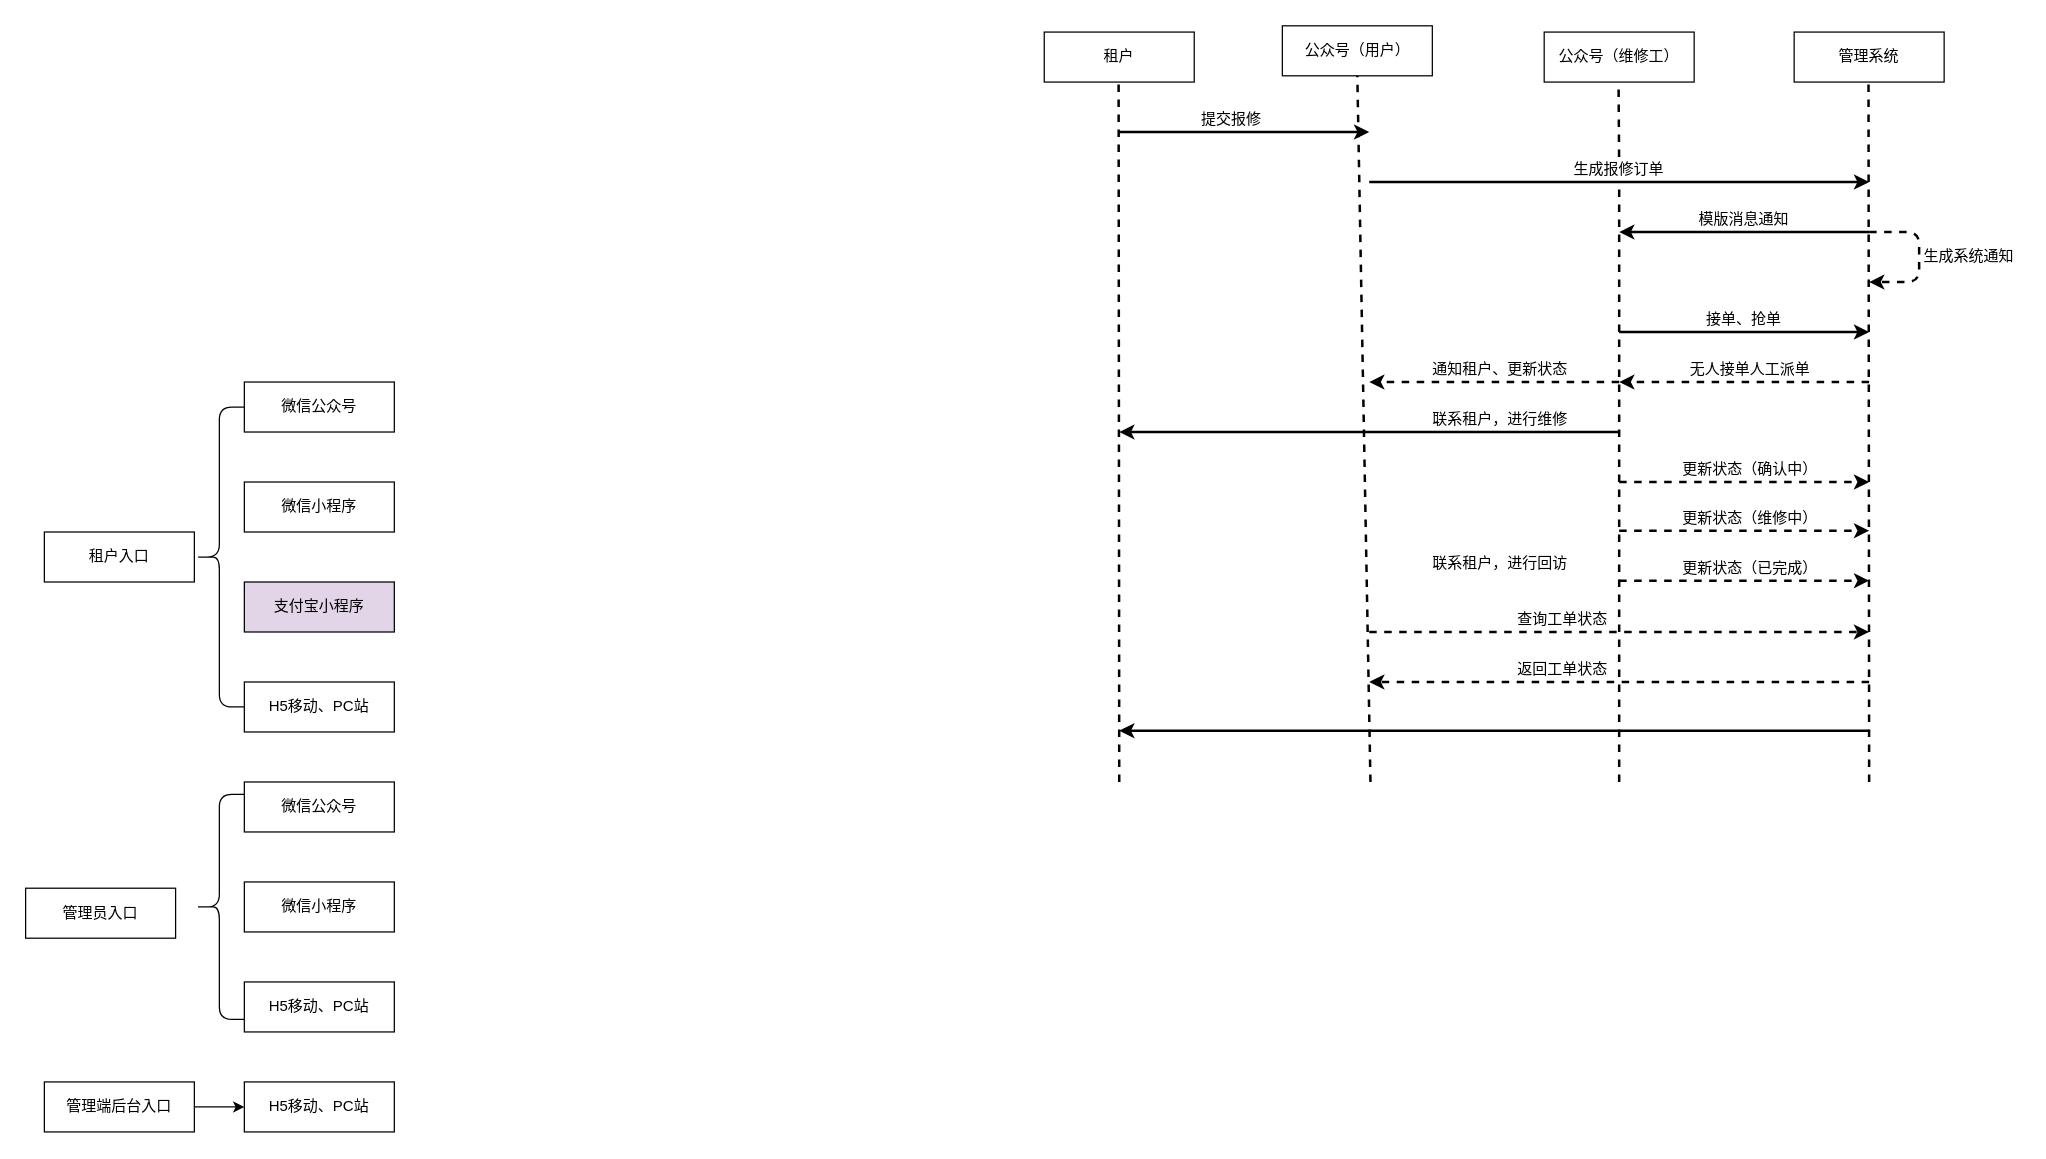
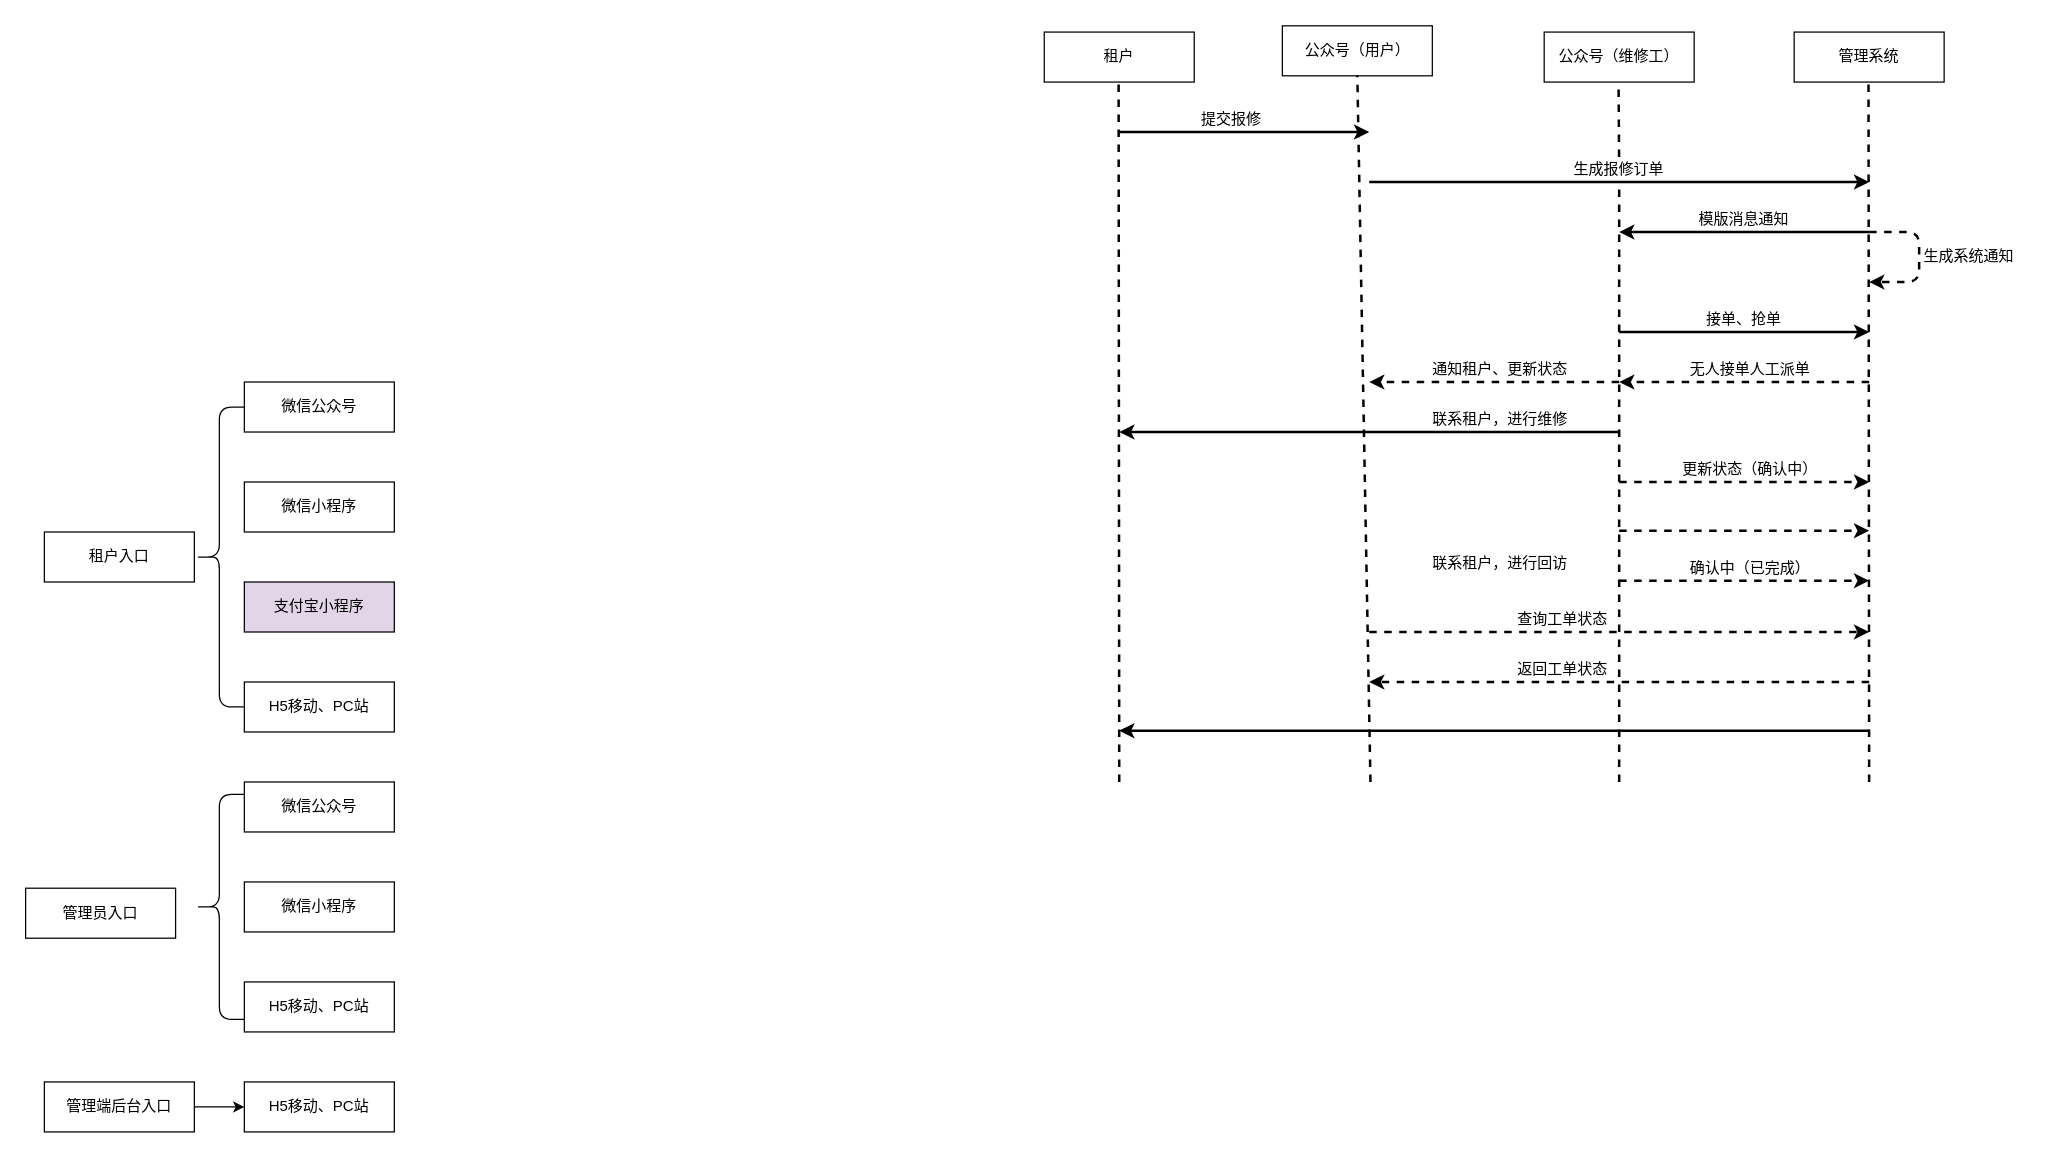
  <mxCell id="0" />
  <mxCell id="1" parent="0" />
  <mxCell id="2" value="管理员入口" style="rounded=0;whiteSpace=wrap;html=1;" parent="1" vertex="1"><mxGeometry x="20" y="710" width="120" height="40" as="geometry" /></mxCell>
  <mxCell id="3" value="租户入口" style="rounded=0;whiteSpace=wrap;html=1;" parent="1" vertex="1"><mxGeometry x="35" y="425" width="120" height="40" as="geometry" /></mxCell>
  <mxCell id="4" style="edgeStyle=orthogonalEdgeStyle;rounded=0;orthogonalLoop=1;jettySize=auto;html=1;exitX=1;exitY=0.5;exitDx=0;exitDy=0;entryX=0;entryY=0.5;entryDx=0;entryDy=0;" parent="1" source="5" target="15" edge="1"><mxGeometry relative="1" as="geometry" /></mxCell>
  <mxCell id="5" value="管理端后台入口" style="rounded=0;whiteSpace=wrap;html=1;" parent="1" vertex="1"><mxGeometry x="35" y="865" width="120" height="40" as="geometry" /></mxCell>
  <mxCell id="6" value="微信公众号" style="rounded=0;whiteSpace=wrap;html=1;" parent="1" vertex="1"><mxGeometry x="195" y="305" width="120" height="40" as="geometry" /></mxCell>
  <mxCell id="7" value="微信小程序" style="rounded=0;whiteSpace=wrap;html=1;" parent="1" vertex="1"><mxGeometry x="195" y="385" width="120" height="40" as="geometry" /></mxCell>
  <mxCell id="8" value="支付宝小程序" style="rounded=0;whiteSpace=wrap;html=1;fillColor=#e1d5e7;" parent="1" vertex="1"><mxGeometry x="195" y="465" width="120" height="40" as="geometry" /></mxCell>
  <mxCell id="9" value="" style="shape=curlyBracket;whiteSpace=wrap;html=1;rounded=1;" parent="1" vertex="1"><mxGeometry x="155" y="325" width="40" height="240" as="geometry" /></mxCell>
  <mxCell id="10" value="H5移动、PC站" style="rounded=0;whiteSpace=wrap;html=1;" parent="1" vertex="1"><mxGeometry x="195" y="545" width="120" height="40" as="geometry" /></mxCell>
  <mxCell id="11" value="H5移动、PC站" style="rounded=0;whiteSpace=wrap;html=1;" parent="1" vertex="1"><mxGeometry x="195" y="785" width="120" height="40" as="geometry" /></mxCell>
  <mxCell id="12" value="微信公众号" style="rounded=0;whiteSpace=wrap;html=1;" parent="1" vertex="1"><mxGeometry x="195" y="625" width="120" height="40" as="geometry" /></mxCell>
  <mxCell id="13" value="微信小程序" style="rounded=0;whiteSpace=wrap;html=1;" parent="1" vertex="1"><mxGeometry x="195" y="705" width="120" height="40" as="geometry" /></mxCell>
  <mxCell id="14" value="" style="shape=curlyBracket;whiteSpace=wrap;html=1;rounded=1;" parent="1" vertex="1"><mxGeometry x="155" y="635" width="40" height="180" as="geometry" /></mxCell>
  <mxCell id="15" value="H5移动、PC站" style="rounded=0;whiteSpace=wrap;html=1;" parent="1" vertex="1"><mxGeometry x="195" y="865" width="120" height="40" as="geometry" /></mxCell>
  <mxCell id="16" value="公众号（用户）" style="rounded=0;whiteSpace=wrap;html=1;" vertex="1" parent="1"><mxGeometry x="1025.5" y="20" width="120" height="40" as="geometry" /></mxCell>
  <mxCell id="17" value="公众号（维修工）" style="rounded=0;whiteSpace=wrap;html=1;" vertex="1" parent="1"><mxGeometry x="1235" y="25" width="120" height="40" as="geometry" /></mxCell>
  <mxCell id="18" value="管理系统" style="rounded=0;whiteSpace=wrap;html=1;" vertex="1" parent="1"><mxGeometry x="1435" y="25" width="120" height="40" as="geometry" /></mxCell>
  <mxCell id="19" value="" style="endArrow=none;dashed=1;html=1;entryX=0.5;entryY=1;entryDx=0;entryDy=0;strokeWidth=2;" edge="1" parent="1" target="16"><mxGeometry width="50" height="50" relative="1" as="geometry"><mxPoint x="1096" y="625" as="sourcePoint" /><mxPoint x="1120.5" y="115" as="targetPoint" /></mxGeometry></mxCell>
  <mxCell id="20" value="" style="endArrow=none;dashed=1;html=1;entryX=0.5;entryY=1;entryDx=0;entryDy=0;strokeWidth=2;startArrow=none;" edge="1" parent="1" source="30"><mxGeometry width="50" height="50" relative="1" as="geometry"><mxPoint x="1295" y="565" as="sourcePoint" /><mxPoint x="1294.5" y="65" as="targetPoint" /></mxGeometry></mxCell>
  <mxCell id="21" value="" style="endArrow=none;dashed=1;html=1;entryX=0.5;entryY=1;entryDx=0;entryDy=0;strokeWidth=2;" edge="1" parent="1"><mxGeometry width="50" height="50" relative="1" as="geometry"><mxPoint x="1495" y="625" as="sourcePoint" /><mxPoint x="1494.5" y="65" as="targetPoint" /></mxGeometry></mxCell>
  <mxCell id="22" value="租户" style="rounded=0;whiteSpace=wrap;html=1;" vertex="1" parent="1"><mxGeometry x="835" y="25" width="120" height="40" as="geometry" /></mxCell>
  <mxCell id="23" value="" style="endArrow=none;dashed=1;html=1;entryX=0.5;entryY=1;entryDx=0;entryDy=0;strokeWidth=2;" edge="1" parent="1"><mxGeometry width="50" height="50" relative="1" as="geometry"><mxPoint x="895" y="625" as="sourcePoint" /><mxPoint x="894.5" y="65" as="targetPoint" /></mxGeometry></mxCell>
  <mxCell id="24" value="" style="endArrow=classic;html=1;strokeWidth=2;" edge="1" parent="1"><mxGeometry width="50" height="50" relative="1" as="geometry"><mxPoint x="895" y="105" as="sourcePoint" /><mxPoint x="1095" y="105" as="targetPoint" /></mxGeometry></mxCell>
  <mxCell id="25" value="提交报修" style="text;html=1;strokeColor=none;fillColor=none;align=center;verticalAlign=middle;whiteSpace=wrap;rounded=0;" vertex="1" parent="1"><mxGeometry x="945" y="85" width="80" height="20" as="geometry" /></mxCell>
  <mxCell id="26" value="" style="endArrow=classic;html=1;strokeWidth=2;" edge="1" parent="1"><mxGeometry width="50" height="50" relative="1" as="geometry"><mxPoint x="1095" y="145" as="sourcePoint" /><mxPoint x="1495" y="145" as="targetPoint" /></mxGeometry></mxCell>
  <mxCell id="27" value="" style="endArrow=classic;html=1;strokeWidth=2;" edge="1" parent="1"><mxGeometry width="50" height="50" relative="1" as="geometry"><mxPoint x="1495" y="185" as="sourcePoint" /><mxPoint x="1295" y="185" as="targetPoint" /></mxGeometry></mxCell>
  <mxCell id="28" value="模版消息通知" style="text;html=1;strokeColor=none;fillColor=none;align=center;verticalAlign=middle;whiteSpace=wrap;rounded=0;" vertex="1" parent="1"><mxGeometry x="1355" y="165" width="80" height="20" as="geometry" /></mxCell>
  <mxCell id="29" value="" style="edgeStyle=elbowEdgeStyle;elbow=horizontal;endArrow=classic;html=1;strokeWidth=2;dashed=1;" edge="1" parent="1"><mxGeometry width="50" height="50" relative="1" as="geometry"><mxPoint x="1495" y="185" as="sourcePoint" /><mxPoint x="1495" y="225" as="targetPoint" /><Array as="points"><mxPoint x="1535" y="205" /></Array></mxGeometry></mxCell>
  <mxCell id="30" value="生成报修订单" style="text;html=1;strokeColor=none;fillColor=none;align=center;verticalAlign=middle;whiteSpace=wrap;rounded=0;" vertex="1" parent="1"><mxGeometry x="1255" y="125" width="80" height="20" as="geometry" /></mxCell>
  <mxCell id="31" value="" style="endArrow=none;dashed=1;html=1;entryX=0.5;entryY=1;entryDx=0;entryDy=0;strokeWidth=2;" edge="1" parent="1" target="30"><mxGeometry width="50" height="50" relative="1" as="geometry"><mxPoint x="1295" y="625" as="sourcePoint" /><mxPoint x="1294.5" y="65" as="targetPoint" /></mxGeometry></mxCell>
  <mxCell id="32" value="生成系统通知" style="text;html=1;strokeColor=none;fillColor=none;align=center;verticalAlign=middle;whiteSpace=wrap;rounded=0;" vertex="1" parent="1"><mxGeometry x="1535" y="195" width="80" height="20" as="geometry" /></mxCell>
  <mxCell id="33" value="" style="endArrow=classic;html=1;strokeWidth=2;" edge="1" parent="1"><mxGeometry width="50" height="50" relative="1" as="geometry"><mxPoint x="1295" y="265" as="sourcePoint" /><mxPoint x="1495" y="265" as="targetPoint" /></mxGeometry></mxCell>
  <mxCell id="34" value="接单、抢单" style="text;html=1;strokeColor=none;fillColor=none;align=center;verticalAlign=middle;whiteSpace=wrap;rounded=0;" vertex="1" parent="1"><mxGeometry x="1355" y="245" width="80" height="20" as="geometry" /></mxCell>
  <mxCell id="35" value="" style="endArrow=classic;html=1;dashed=1;strokeWidth=2;" edge="1" parent="1"><mxGeometry width="50" height="50" relative="1" as="geometry"><mxPoint x="1495" y="305" as="sourcePoint" /><mxPoint x="1295" y="305" as="targetPoint" /></mxGeometry></mxCell>
  <mxCell id="36" value="无人接单人工派单" style="text;html=1;strokeColor=none;fillColor=none;align=center;verticalAlign=middle;whiteSpace=wrap;rounded=0;" vertex="1" parent="1"><mxGeometry x="1345" y="285" width="110" height="20" as="geometry" /></mxCell>
  <mxCell id="37" value="" style="endArrow=classic;html=1;strokeWidth=2;dashed=1;" edge="1" parent="1"><mxGeometry width="50" height="50" relative="1" as="geometry"><mxPoint x="1295" y="305" as="sourcePoint" /><mxPoint x="1095" y="305" as="targetPoint" /></mxGeometry></mxCell>
  <mxCell id="38" value="通知租户、更新状态" style="text;html=1;strokeColor=none;fillColor=none;align=center;verticalAlign=middle;whiteSpace=wrap;rounded=0;" vertex="1" parent="1"><mxGeometry x="1145" y="285" width="110" height="20" as="geometry" /></mxCell>
  <mxCell id="39" value="" style="endArrow=classic;html=1;strokeWidth=2;" edge="1" parent="1"><mxGeometry width="50" height="50" relative="1" as="geometry"><mxPoint x="1295" y="345" as="sourcePoint" /><mxPoint x="895" y="345" as="targetPoint" /></mxGeometry></mxCell>
  <mxCell id="40" value="联系租户，进行维修" style="text;html=1;strokeColor=none;fillColor=none;align=center;verticalAlign=middle;whiteSpace=wrap;rounded=0;" vertex="1" parent="1"><mxGeometry x="1145" y="325" width="110" height="20" as="geometry" /></mxCell>
  <mxCell id="41" value="" style="endArrow=classic;html=1;strokeWidth=2;dashed=1;" edge="1" parent="1"><mxGeometry width="50" height="50" relative="1" as="geometry"><mxPoint x="1295" y="385" as="sourcePoint" /><mxPoint x="1495" y="385" as="targetPoint" /></mxGeometry></mxCell>
  <mxCell id="42" value="更新状态（确认中）" style="text;html=1;strokeColor=none;fillColor=none;align=center;verticalAlign=middle;whiteSpace=wrap;rounded=0;" vertex="1" parent="1"><mxGeometry x="1345" y="365" width="110" height="20" as="geometry" /></mxCell>
  <mxCell id="43" value="" style="endArrow=classic;html=1;strokeWidth=2;dashed=1;" edge="1" parent="1"><mxGeometry width="50" height="50" relative="1" as="geometry"><mxPoint x="1295" y="424" as="sourcePoint" /><mxPoint x="1495" y="424" as="targetPoint" /></mxGeometry></mxCell>
- <mxCell id="44" value="更新状态（维修中）" style="text;html=1;strokeColor=none;fillColor=none;align=center;verticalAlign=middle;whiteSpace=wrap;rounded=0;" vertex="1" parent="1"><mxGeometry x="1345" y="404" width="110" height="20" as="geometry" /></mxCell>
  <mxCell id="45" value="" style="endArrow=classic;html=1;strokeWidth=2;dashed=1;" edge="1" parent="1"><mxGeometry width="50" height="50" relative="1" as="geometry"><mxPoint x="1295" y="464" as="sourcePoint" /><mxPoint x="1495" y="464" as="targetPoint" /></mxGeometry></mxCell>
- <mxCell id="46" value="更新状态（已完成）" style="text;html=1;strokeColor=none;fillColor=none;align=center;verticalAlign=middle;whiteSpace=wrap;rounded=0;" vertex="1" parent="1"><mxGeometry x="1345" y="444" width="110" height="20" as="geometry" /></mxCell>
+ <mxCell id="46" value="确认中（已完成）" style="text;html=1;strokeColor=none;fillColor=none;align=center;verticalAlign=middle;whiteSpace=wrap;rounded=0;" vertex="1" parent="1"><mxGeometry x="1345" y="444" width="110" height="20" as="geometry" /></mxCell>
  <mxCell id="47" value="" style="endArrow=classic;html=1;strokeWidth=2;dashed=1;" edge="1" parent="1"><mxGeometry width="50" height="50" relative="1" as="geometry"><mxPoint x="1495" y="545" as="sourcePoint" /><mxPoint x="1095" y="545" as="targetPoint" /></mxGeometry></mxCell>
  <mxCell id="48" value="返回工单状态" style="text;html=1;strokeColor=none;fillColor=none;align=center;verticalAlign=middle;whiteSpace=wrap;rounded=0;" vertex="1" parent="1"><mxGeometry x="1195" y="525" width="110" height="20" as="geometry" /></mxCell>
  <mxCell id="49" value="" style="endArrow=classic;html=1;strokeWidth=2;dashed=1;" edge="1" parent="1"><mxGeometry width="50" height="50" relative="1" as="geometry"><mxPoint x="1095" y="505" as="sourcePoint" /><mxPoint x="1495" y="505" as="targetPoint" /></mxGeometry></mxCell>
  <mxCell id="50" value="查询工单状态" style="text;html=1;strokeColor=none;fillColor=none;align=center;verticalAlign=middle;whiteSpace=wrap;rounded=0;" vertex="1" parent="1"><mxGeometry x="1195" y="485" width="110" height="20" as="geometry" /></mxCell>
  <mxCell id="51" value="" style="endArrow=classic;html=1;strokeWidth=2;" edge="1" parent="1"><mxGeometry width="50" height="50" relative="1" as="geometry"><mxPoint x="1495" y="584" as="sourcePoint" /><mxPoint x="895" y="584" as="targetPoint" /></mxGeometry></mxCell>
  <mxCell id="52" value="联系租户，进行回访" style="text;html=1;strokeColor=none;fillColor=none;align=center;verticalAlign=middle;whiteSpace=wrap;rounded=0;" vertex="1" parent="1"><mxGeometry x="1145" y="440" width="110" height="20" as="geometry" /></mxCell>
